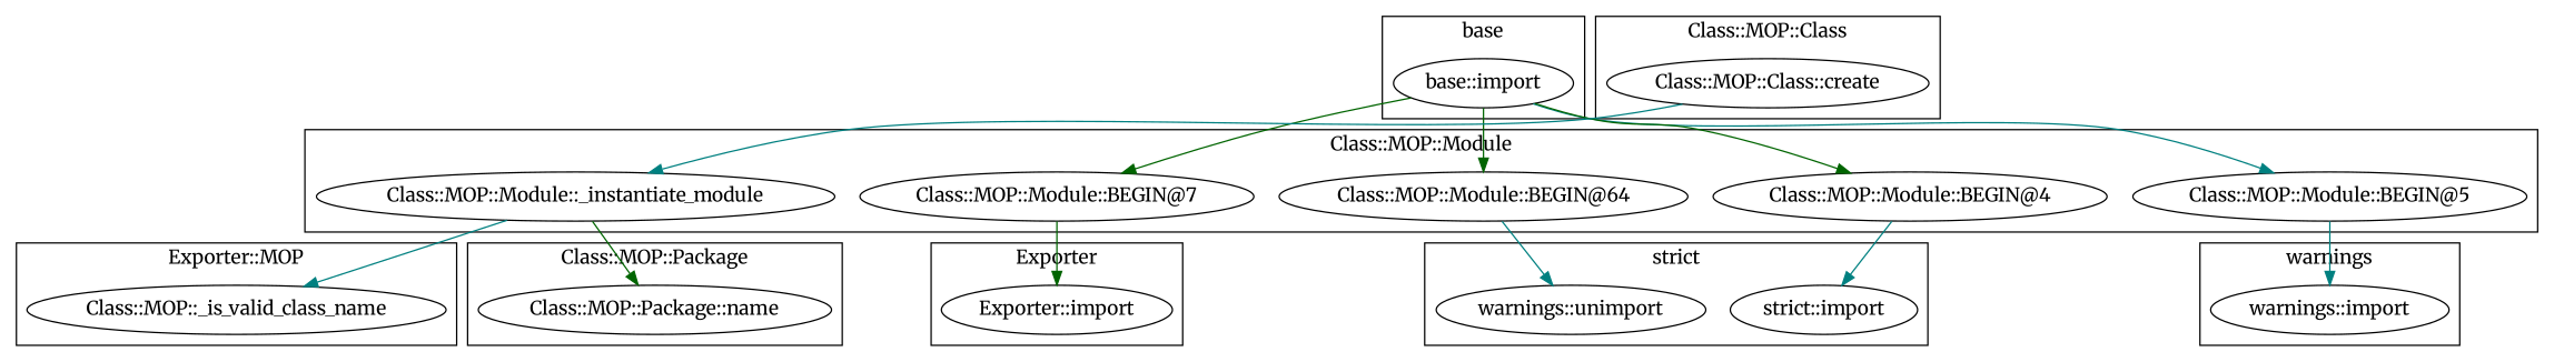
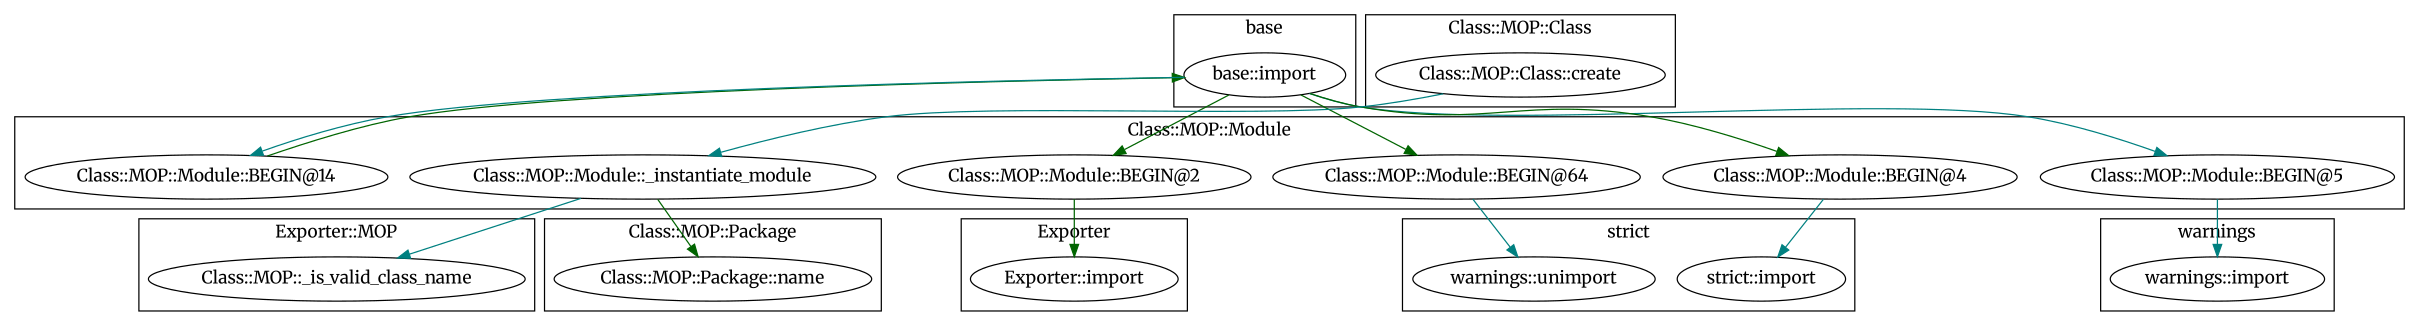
  digraph {
    fontname=Merriweather
    node [fontname=Merriweather]
    edge [color=teal fontname=Merriweather]
    "Class::MOP::Module::_instantiate_module"
-   "Class::MOP::Module::BEGIN@7"
+   "Class::MOP::Module::BEGIN@14"
+   "Class::MOP::Module::BEGIN@7" [label="Class::MOP::Module::BEGIN@2"]
    "Class::MOP::Module::BEGIN@64"
    "Class::MOP::Module::BEGIN@5"
    "Class::MOP::Module::BEGIN@4"
    "warnings::import"
    "base::import"
    "strict::import"
    n10 [label="warnings::unimport"]
    "Class::MOP::Class::create"
    "Class::MOP::_is_valid_class_name"
    "Exporter::import"
    "Class::MOP::Package::name"
    subgraph cluster_1 {
      label="Class::MOP::Module"
      "Class::MOP::Module::_instantiate_module"
+     "Class::MOP::Module::BEGIN@14"
      "Class::MOP::Module::BEGIN@7"
      "Class::MOP::Module::BEGIN@64"
      "Class::MOP::Module::BEGIN@5"
      "Class::MOP::Module::BEGIN@4"
    }
    subgraph cluster_2 {
      label=warnings
      "warnings::import"
    }
    subgraph cluster_3 {
      label=base
      "base::import"
    }
    subgraph cluster_4 {
      label="strict"
      "strict::import"
      n10
    }
    subgraph cluster_5 {
      label="Class::MOP::Class"
      "Class::MOP::Class::create"
    }
    subgraph cluster_6 {
      label="Exporter::MOP"
      "Class::MOP::_is_valid_class_name"
    }
    subgraph cluster_7 {
      label=Exporter
      "Exporter::import"
    }
    subgraph cluster_8 {
      label="Class::MOP::Package"
      "Class::MOP::Package::name"
    }
    "Class::MOP::Module::_instantiate_module" -> "Class::MOP::_is_valid_class_name"
    "Class::MOP::Module::_instantiate_module" -> "Class::MOP::Package::name" [color=darkgreen]
+   "Class::MOP::Module::BEGIN@14" -> "base::import" [color=darkgreen]
    "Class::MOP::Module::BEGIN@7" -> "Exporter::import" [color=darkgreen]
    "Class::MOP::Module::BEGIN@64" -> n10
    "Class::MOP::Module::BEGIN@5" -> "warnings::import"
    "Class::MOP::Module::BEGIN@4" -> "strict::import"
+   "base::import" -> "Class::MOP::Module::BEGIN@14"
    "base::import" -> "Class::MOP::Module::BEGIN@7" [color=darkgreen]
    "base::import" -> "Class::MOP::Module::BEGIN@64" [color=darkgreen]
    "base::import" -> "Class::MOP::Module::BEGIN@5"
    "base::import" -> "Class::MOP::Module::BEGIN@4" [color=darkgreen]
    "Class::MOP::Class::create" -> "Class::MOP::Module::_instantiate_module"
  }
